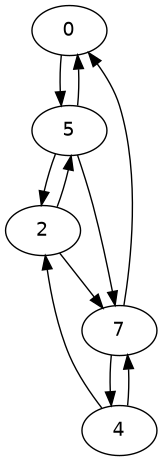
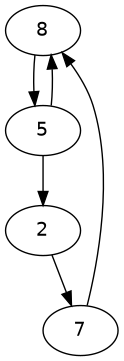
  digraph {
    fontname="DejaVu Sans"
    node [fontname="DejaVu Sans"]
    edge [fontname="DejaVu Sans"]
-   0
+   0 [label=8]
    5
    n3 [label=7]
    2
-   4
    0 -> 5
    5 -> 0
-   5 -> n3
    5 -> 2
    n3 -> 0
-   n3 -> 4
-   2 -> 5
    2 -> n3
-   4 -> n3
-   4 -> 2
  }
